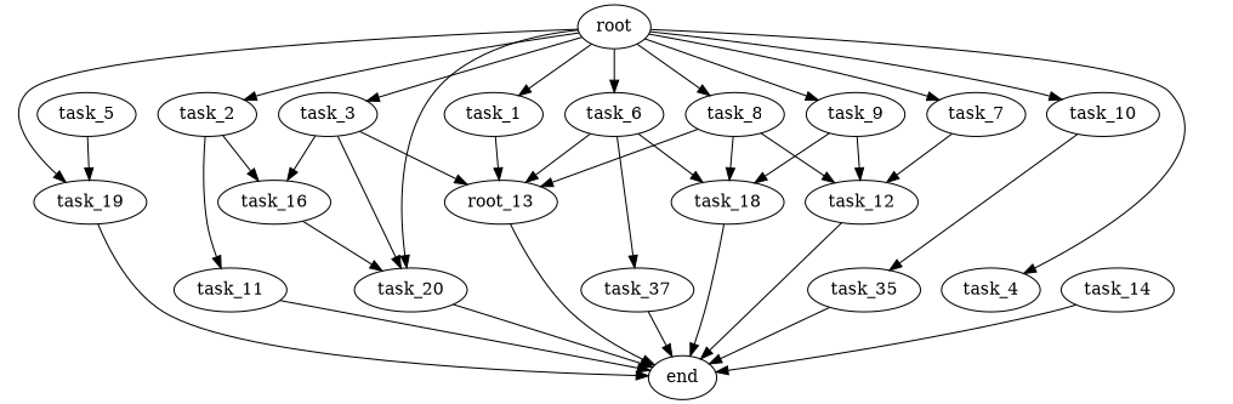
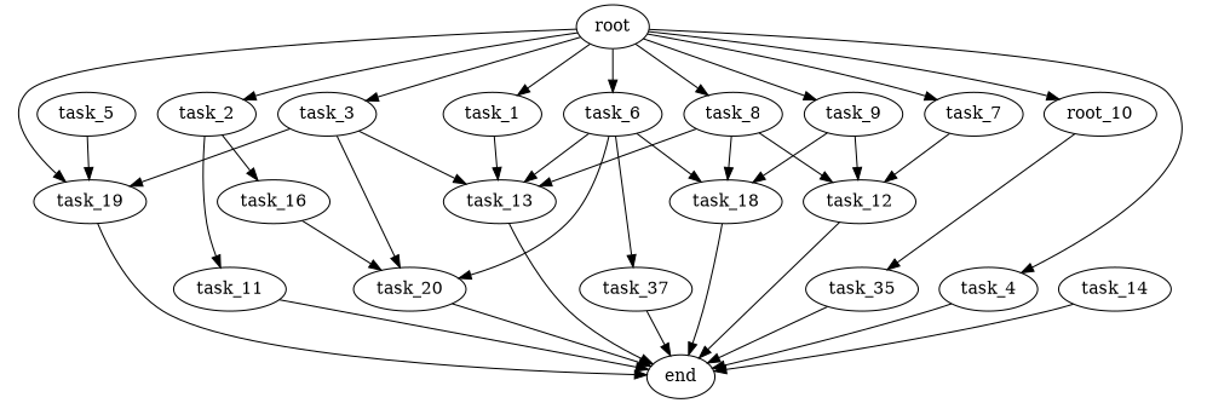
  digraph {
    root
    task_1
    task_2
    task_3
    task_4
    task_6
    task_7
    task_8
    task_9
-   task_10
+   task_10 [label=root_10]
    task_19
-   task_13 [label=root_13]
+   task_13
    task_11
    task_16
    task_20
    end
    task_5
    n18 [label=task_37]
    task_18
    task_12
    n21 [label=task_35]
    task_14
    root -> task_1
    root -> task_2
    root -> task_3
    root -> task_4
    root -> task_6
    root -> task_7
    root -> task_8
    root -> task_9
    root -> task_10
    root -> task_19
    task_1 -> task_13
    task_2 -> task_11
    task_2 -> task_16
-   task_3 -> task_16
+   task_3 -> task_19
    task_3 -> task_13
    task_3 -> task_20
+   task_4 -> end
    task_6 -> task_13
-   root -> task_20
+   task_6 -> task_20
    task_6 -> n18
    task_6 -> task_18
    task_7 -> task_12
    task_8 -> task_13
    task_8 -> task_18
    task_8 -> task_12
    task_9 -> task_18
    task_9 -> task_12
    task_10 -> n21
    task_19 -> end
    task_13 -> end
    task_11 -> end
    task_16 -> task_20
    task_20 -> end
    task_5 -> task_19
    n18 -> end
    task_18 -> end
    task_12 -> end
    n21 -> end
    task_14 -> end
  }
